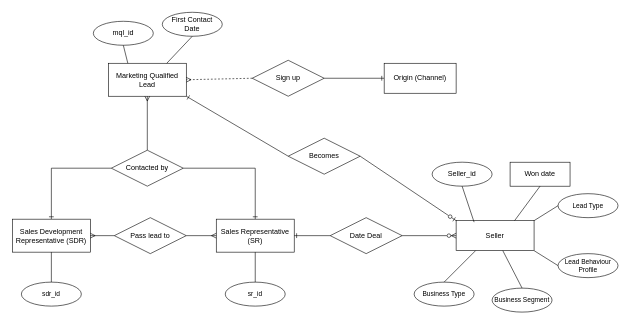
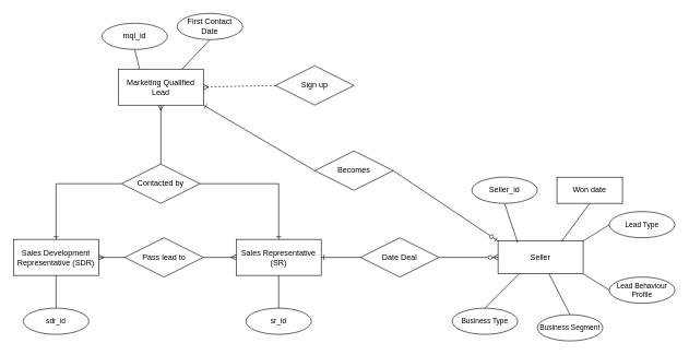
  <mxCell id="0" />
  <mxCell id="1" parent="0" />
  <mxCell id="2" value="Marketing Qualified Lead" style="whiteSpace=wrap;html=1;align=center;" vertex="1" parent="1"><mxGeometry x="180" y="105" width="130" height="55" as="geometry" /></mxCell>
- <mxCell id="3" value="" style="edgeStyle=orthogonalEdgeStyle;rounded=0;orthogonalLoop=1;jettySize=auto;html=1;fontSize=11;endArrow=ERone;endFill=0;targetPerimeterSpacing=0;entryX=0;entryY=0.5;entryDx=0;entryDy=0;" edge="1" parent="1" source="4" target="5"><mxGeometry relative="1" as="geometry"><mxPoint x="620" y="130" as="targetPoint" /></mxGeometry></mxCell>
  <mxCell id="4" value="Sign up" style="shape=rhombus;perimeter=rhombusPerimeter;whiteSpace=wrap;html=1;align=center;" vertex="1" parent="1"><mxGeometry x="420" y="100" width="120" height="60" as="geometry" /></mxCell>
- <mxCell id="5" value="Origin (Channel)" style="whiteSpace=wrap;html=1;align=center;" vertex="1" parent="1"><mxGeometry x="640" y="105" width="120" height="50" as="geometry" /></mxCell>
  <mxCell id="6" value="Seller" style="whiteSpace=wrap;html=1;align=center;" vertex="1" parent="1"><mxGeometry x="760" y="367.5" width="130" height="50" as="geometry" /></mxCell>
  <mxCell id="7" value="mql_id" style="ellipse;whiteSpace=wrap;html=1;align=center;" vertex="1" parent="1"><mxGeometry x="155" y="35" width="100" height="40" as="geometry" /></mxCell>
  <mxCell id="8" value="First Contact &lt;br&gt;Date" style="ellipse;whiteSpace=wrap;html=1;align=center;" vertex="1" parent="1"><mxGeometry x="270" y="20" width="100" height="40" as="geometry" /></mxCell>
  <mxCell id="9" value="Seller_id" style="ellipse;whiteSpace=wrap;html=1;align=center;" vertex="1" parent="1"><mxGeometry x="720" y="270" width="100" height="40" as="geometry" /></mxCell>
  <mxCell id="10" style="edgeStyle=orthogonalEdgeStyle;rounded=0;orthogonalLoop=1;jettySize=auto;html=1;exitX=0.5;exitY=0;exitDx=0;exitDy=0;entryX=0.5;entryY=1;entryDx=0;entryDy=0;fontSize=11;endArrow=ERmany;endFill=0;targetPerimeterSpacing=0;" edge="1" parent="1" source="13" target="2"><mxGeometry relative="1" as="geometry" /></mxCell>
  <mxCell id="11" style="edgeStyle=orthogonalEdgeStyle;rounded=0;orthogonalLoop=1;jettySize=auto;html=1;exitX=0;exitY=0.5;exitDx=0;exitDy=0;entryX=0.5;entryY=0;entryDx=0;entryDy=0;fontSize=11;endArrow=ERone;endFill=0;targetPerimeterSpacing=0;" edge="1" parent="1" source="13" target="15"><mxGeometry relative="1" as="geometry" /></mxCell>
  <mxCell id="12" style="edgeStyle=orthogonalEdgeStyle;rounded=0;orthogonalLoop=1;jettySize=auto;html=1;exitX=1;exitY=0.5;exitDx=0;exitDy=0;entryX=0.5;entryY=0;entryDx=0;entryDy=0;fontSize=11;endArrow=ERone;endFill=0;targetPerimeterSpacing=0;" edge="1" parent="1" source="13" target="16"><mxGeometry relative="1" as="geometry" /></mxCell>
  <mxCell id="13" value="Contacted by" style="shape=rhombus;perimeter=rhombusPerimeter;whiteSpace=wrap;html=1;align=center;" vertex="1" parent="1"><mxGeometry x="185" y="250" width="120" height="60" as="geometry" /></mxCell>
  <mxCell id="14" value="" style="endArrow=none;html=1;rounded=0;exitX=0.5;exitY=1;exitDx=0;exitDy=0;entryX=0.25;entryY=0;entryDx=0;entryDy=0;" edge="1" parent="1" source="7" target="2"><mxGeometry relative="1" as="geometry"><mxPoint x="90" y="-91.25" as="sourcePoint" /><mxPoint x="250" y="-91.25" as="targetPoint" /></mxGeometry></mxCell>
  <mxCell id="15" value="Sales Development Representative (SDR)" style="whiteSpace=wrap;html=1;align=center;" vertex="1" parent="1"><mxGeometry x="20" y="365" width="130" height="55" as="geometry" /></mxCell>
  <mxCell id="16" value="Sales Representative (SR)" style="whiteSpace=wrap;html=1;align=center;" vertex="1" parent="1"><mxGeometry x="360" y="365" width="130" height="55" as="geometry" /></mxCell>
  <mxCell id="17" value="Won date" style="whiteSpace=wrap;html=1;align=center;rounded=0;" vertex="1" parent="1"><mxGeometry x="850" y="270" width="100" height="40" as="geometry" /></mxCell>
  <mxCell id="18" value="Business Type" style="ellipse;whiteSpace=wrap;html=1;align=center;fontSize=11;" vertex="1" parent="1"><mxGeometry x="690" y="470" width="100" height="40" as="geometry" /></mxCell>
  <mxCell id="19" value="Business Segment" style="ellipse;whiteSpace=wrap;html=1;align=center;fontSize=11;" vertex="1" parent="1"><mxGeometry x="820" y="480" width="100" height="40" as="geometry" /></mxCell>
  <mxCell id="20" value="Lead Type" style="ellipse;whiteSpace=wrap;html=1;align=center;fontSize=11;" vertex="1" parent="1"><mxGeometry x="930" y="322.5" width="100" height="40" as="geometry" /></mxCell>
  <mxCell id="21" value="Lead Behaviour Profile" style="ellipse;whiteSpace=wrap;html=1;align=center;fontSize=11;" vertex="1" parent="1"><mxGeometry x="930" y="422.5" width="100" height="40" as="geometry" /></mxCell>
  <mxCell id="22" value="sdr_id" style="ellipse;whiteSpace=wrap;html=1;align=center;fontSize=11;" vertex="1" parent="1"><mxGeometry x="35" y="470" width="100" height="40" as="geometry" /></mxCell>
  <mxCell id="23" value="sr_id" style="ellipse;whiteSpace=wrap;html=1;align=center;fontSize=11;" vertex="1" parent="1"><mxGeometry x="375" y="470" width="100" height="40" as="geometry" /></mxCell>
  <mxCell id="24" value="" style="endArrow=none;html=1;rounded=0;entryX=0.5;entryY=0;entryDx=0;entryDy=0;exitX=0.5;exitY=1;exitDx=0;exitDy=0;exitPerimeter=0;" edge="1" parent="1" source="15" target="22"><mxGeometry relative="1" as="geometry"><mxPoint x="170" y="220" as="sourcePoint" /><mxPoint x="220" y="240" as="targetPoint" /></mxGeometry></mxCell>
  <mxCell id="25" value="" style="endArrow=none;html=1;rounded=0;exitX=0.5;exitY=1;exitDx=0;exitDy=0;entryX=0.5;entryY=0;entryDx=0;entryDy=0;" edge="1" parent="1" source="16" target="23"><mxGeometry relative="1" as="geometry"><mxPoint x="180" y="220" as="sourcePoint" /><mxPoint x="330" y="250" as="targetPoint" /></mxGeometry></mxCell>
  <mxCell id="26" value="" style="endArrow=none;html=1;rounded=0;entryX=0.75;entryY=0;entryDx=0;entryDy=0;exitX=0.5;exitY=1;exitDx=0;exitDy=0;" edge="1" parent="1" source="8" target="2"><mxGeometry relative="1" as="geometry"><mxPoint x="250" y="-100" as="sourcePoint" /><mxPoint x="170" y="-70" as="targetPoint" /></mxGeometry></mxCell>
  <mxCell id="27" style="edgeStyle=orthogonalEdgeStyle;rounded=0;orthogonalLoop=1;jettySize=auto;html=1;exitX=0;exitY=0.5;exitDx=0;exitDy=0;entryX=1;entryY=0.5;entryDx=0;entryDy=0;fontSize=11;endArrow=ERone;endFill=0;targetPerimeterSpacing=0;" edge="1" parent="1" source="29" target="16"><mxGeometry relative="1" as="geometry" /></mxCell>
  <mxCell id="28" style="edgeStyle=orthogonalEdgeStyle;rounded=0;orthogonalLoop=1;jettySize=auto;html=1;exitX=1;exitY=0.5;exitDx=0;exitDy=0;entryX=0;entryY=0.5;entryDx=0;entryDy=0;fontSize=11;endArrow=ERzeroToMany;endFill=0;targetPerimeterSpacing=0;" edge="1" parent="1" source="29" target="6"><mxGeometry relative="1" as="geometry" /></mxCell>
  <mxCell id="29" value="Date Deal" style="shape=rhombus;perimeter=rhombusPerimeter;whiteSpace=wrap;html=1;align=center;" vertex="1" parent="1"><mxGeometry x="550" y="362.5" width="120" height="60" as="geometry" /></mxCell>
  <mxCell id="30" value="" style="endArrow=none;html=1;rounded=0;entryX=0.5;entryY=1;entryDx=0;entryDy=0;" edge="1" parent="1" target="9"><mxGeometry relative="1" as="geometry"><mxPoint x="790" y="370" as="sourcePoint" /><mxPoint x="750" y="320" as="targetPoint" /></mxGeometry></mxCell>
  <mxCell id="31" value="" style="endArrow=none;html=1;rounded=0;exitX=0.75;exitY=0;exitDx=0;exitDy=0;entryX=0.5;entryY=1;entryDx=0;entryDy=0;" edge="1" parent="1" source="6" target="17"><mxGeometry relative="1" as="geometry"><mxPoint x="855" y="350" as="sourcePoint" /><mxPoint x="800" y="400" as="targetPoint" /></mxGeometry></mxCell>
  <mxCell id="32" value="" style="fontSize=12;html=1;endArrow=ERmany;rounded=0;targetPerimeterSpacing=0;entryX=1;entryY=0.5;entryDx=0;entryDy=0;endFill=0;exitX=0;exitY=0.5;exitDx=0;exitDy=0;dashed=1;" edge="1" parent="1" source="4" target="2"><mxGeometry width="100" height="100" relative="1" as="geometry"><mxPoint x="156.552" y="248.276" as="sourcePoint" /><mxPoint x="220" y="165" as="targetPoint" /></mxGeometry></mxCell>
  <mxCell id="33" style="edgeStyle=orthogonalEdgeStyle;rounded=0;orthogonalLoop=1;jettySize=auto;html=1;exitX=0.5;exitY=1;exitDx=0;exitDy=0;fontSize=11;endArrow=ERone;endFill=0;targetPerimeterSpacing=0;" edge="1" parent="1" source="16" target="16"><mxGeometry relative="1" as="geometry" /></mxCell>
  <mxCell id="34" style="edgeStyle=orthogonalEdgeStyle;rounded=0;orthogonalLoop=1;jettySize=auto;html=1;exitX=1;exitY=0.5;exitDx=0;exitDy=0;entryX=0;entryY=0.5;entryDx=0;entryDy=0;fontSize=11;endArrow=ERmany;endFill=0;targetPerimeterSpacing=0;" edge="1" parent="1" source="36" target="16"><mxGeometry relative="1" as="geometry" /></mxCell>
  <mxCell id="35" style="edgeStyle=orthogonalEdgeStyle;rounded=0;orthogonalLoop=1;jettySize=auto;html=1;exitX=0;exitY=0.5;exitDx=0;exitDy=0;entryX=1;entryY=0.5;entryDx=0;entryDy=0;fontSize=11;endArrow=ERmany;endFill=0;targetPerimeterSpacing=0;" edge="1" parent="1" source="36" target="15"><mxGeometry relative="1" as="geometry" /></mxCell>
  <mxCell id="36" value="Pass lead to" style="shape=rhombus;perimeter=rhombusPerimeter;whiteSpace=wrap;html=1;align=center;" vertex="1" parent="1"><mxGeometry x="190" y="362.5" width="120" height="60" as="geometry" /></mxCell>
  <mxCell id="37" value="" style="endArrow=none;html=1;rounded=0;fontSize=11;targetPerimeterSpacing=0;entryX=0.25;entryY=1;entryDx=0;entryDy=0;exitX=0.5;exitY=0;exitDx=0;exitDy=0;" edge="1" parent="1" source="18" target="6"><mxGeometry relative="1" as="geometry"><mxPoint x="560" y="370" as="sourcePoint" /><mxPoint x="720" y="370" as="targetPoint" /></mxGeometry></mxCell>
  <mxCell id="38" value="" style="endArrow=none;html=1;rounded=0;fontSize=11;targetPerimeterSpacing=0;exitX=0.5;exitY=0;exitDx=0;exitDy=0;" edge="1" parent="1" source="19" target="6"><mxGeometry relative="1" as="geometry"><mxPoint x="560" y="370" as="sourcePoint" /><mxPoint x="810" y="420" as="targetPoint" /></mxGeometry></mxCell>
  <mxCell id="39" value="" style="endArrow=none;html=1;rounded=0;fontSize=11;targetPerimeterSpacing=0;entryX=1;entryY=1;entryDx=0;entryDy=0;exitX=0;exitY=0.5;exitDx=0;exitDy=0;" edge="1" parent="1" source="21" target="6"><mxGeometry relative="1" as="geometry"><mxPoint x="880" y="500" as="sourcePoint" /><mxPoint x="845" y="420" as="targetPoint" /></mxGeometry></mxCell>
  <mxCell id="40" value="" style="endArrow=none;html=1;rounded=0;fontSize=11;targetPerimeterSpacing=0;entryX=1;entryY=0;entryDx=0;entryDy=0;exitX=0;exitY=0.5;exitDx=0;exitDy=0;" edge="1" parent="1" source="20" target="6"><mxGeometry relative="1" as="geometry"><mxPoint x="940" y="450" as="sourcePoint" /><mxPoint x="870" y="420" as="targetPoint" /></mxGeometry></mxCell>
  <mxCell id="41" style="edgeStyle=orthogonalEdgeStyle;rounded=0;orthogonalLoop=1;jettySize=auto;html=1;exitX=0.5;exitY=1;exitDx=0;exitDy=0;fontSize=11;endArrow=ERone;endFill=0;targetPerimeterSpacing=0;" edge="1" parent="1" source="9" target="9"><mxGeometry relative="1" as="geometry" /></mxCell>
  <mxCell id="42" style="edgeStyle=none;rounded=0;orthogonalLoop=1;jettySize=auto;html=1;exitX=1;exitY=0.5;exitDx=0;exitDy=0;entryX=0;entryY=0;entryDx=0;entryDy=0;fontSize=11;endArrow=ERzeroToOne;endFill=0;targetPerimeterSpacing=0;" edge="1" parent="1" source="44" target="6"><mxGeometry relative="1" as="geometry" /></mxCell>
  <mxCell id="43" style="edgeStyle=none;rounded=0;orthogonalLoop=1;jettySize=auto;html=1;exitX=0;exitY=0.5;exitDx=0;exitDy=0;entryX=1;entryY=1;entryDx=0;entryDy=0;fontSize=11;endArrow=ERone;endFill=0;targetPerimeterSpacing=0;" edge="1" parent="1" source="44" target="2"><mxGeometry relative="1" as="geometry" /></mxCell>
  <mxCell id="44" value="Becomes" style="shape=rhombus;perimeter=rhombusPerimeter;whiteSpace=wrap;html=1;align=center;" vertex="1" parent="1"><mxGeometry x="480" y="230" width="120" height="60" as="geometry" /></mxCell>
